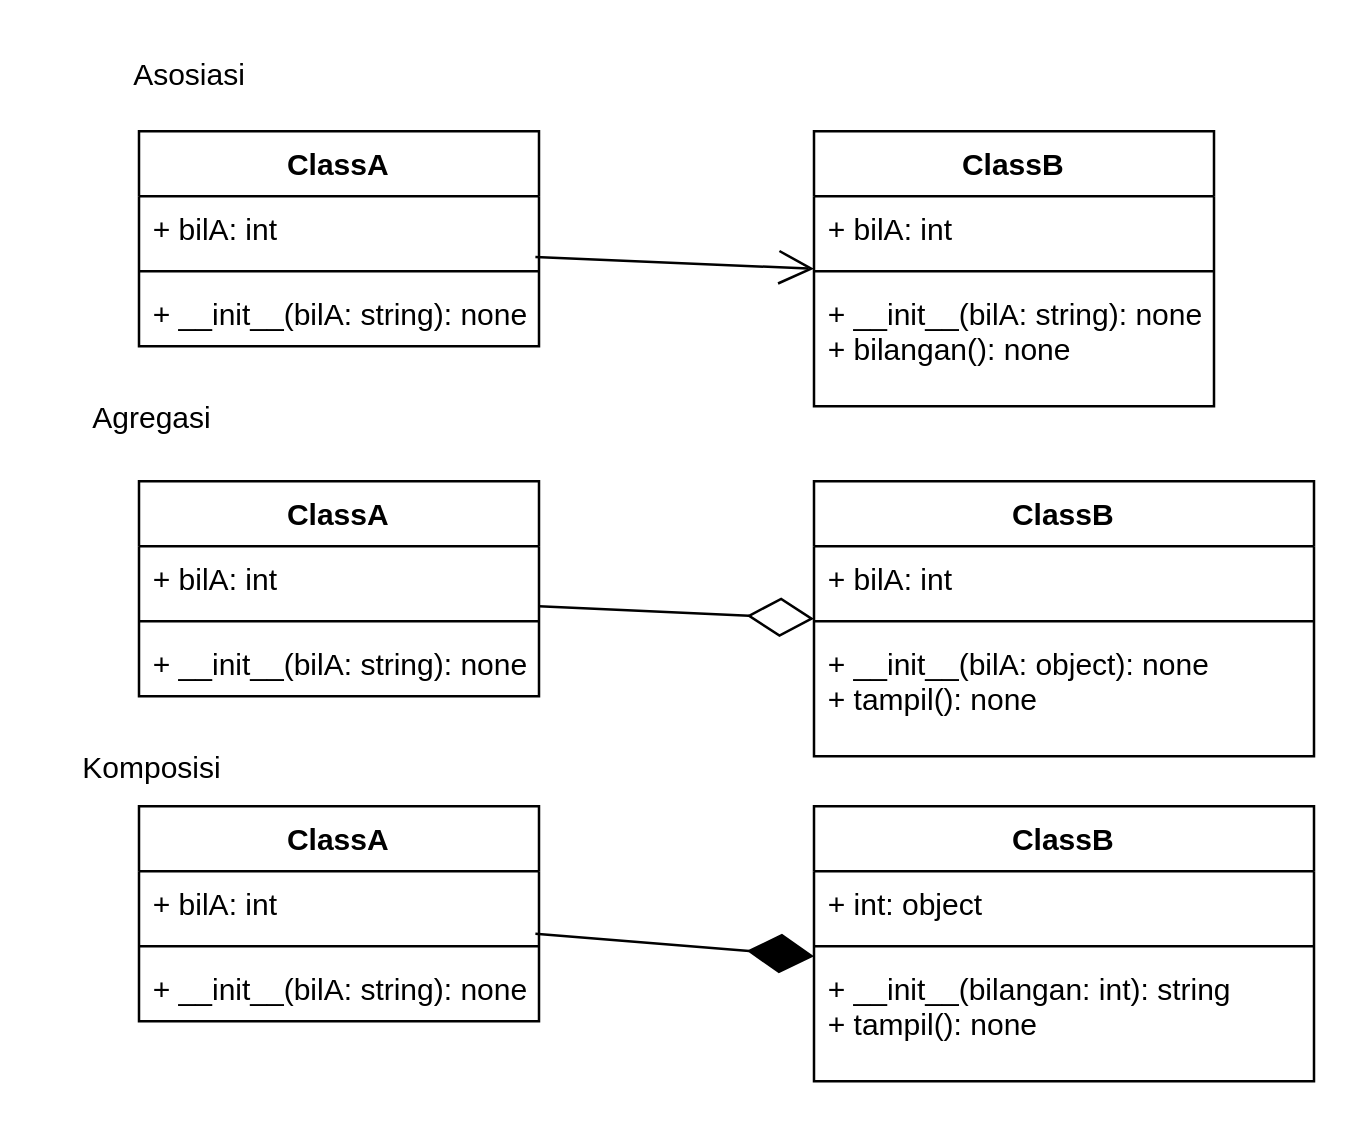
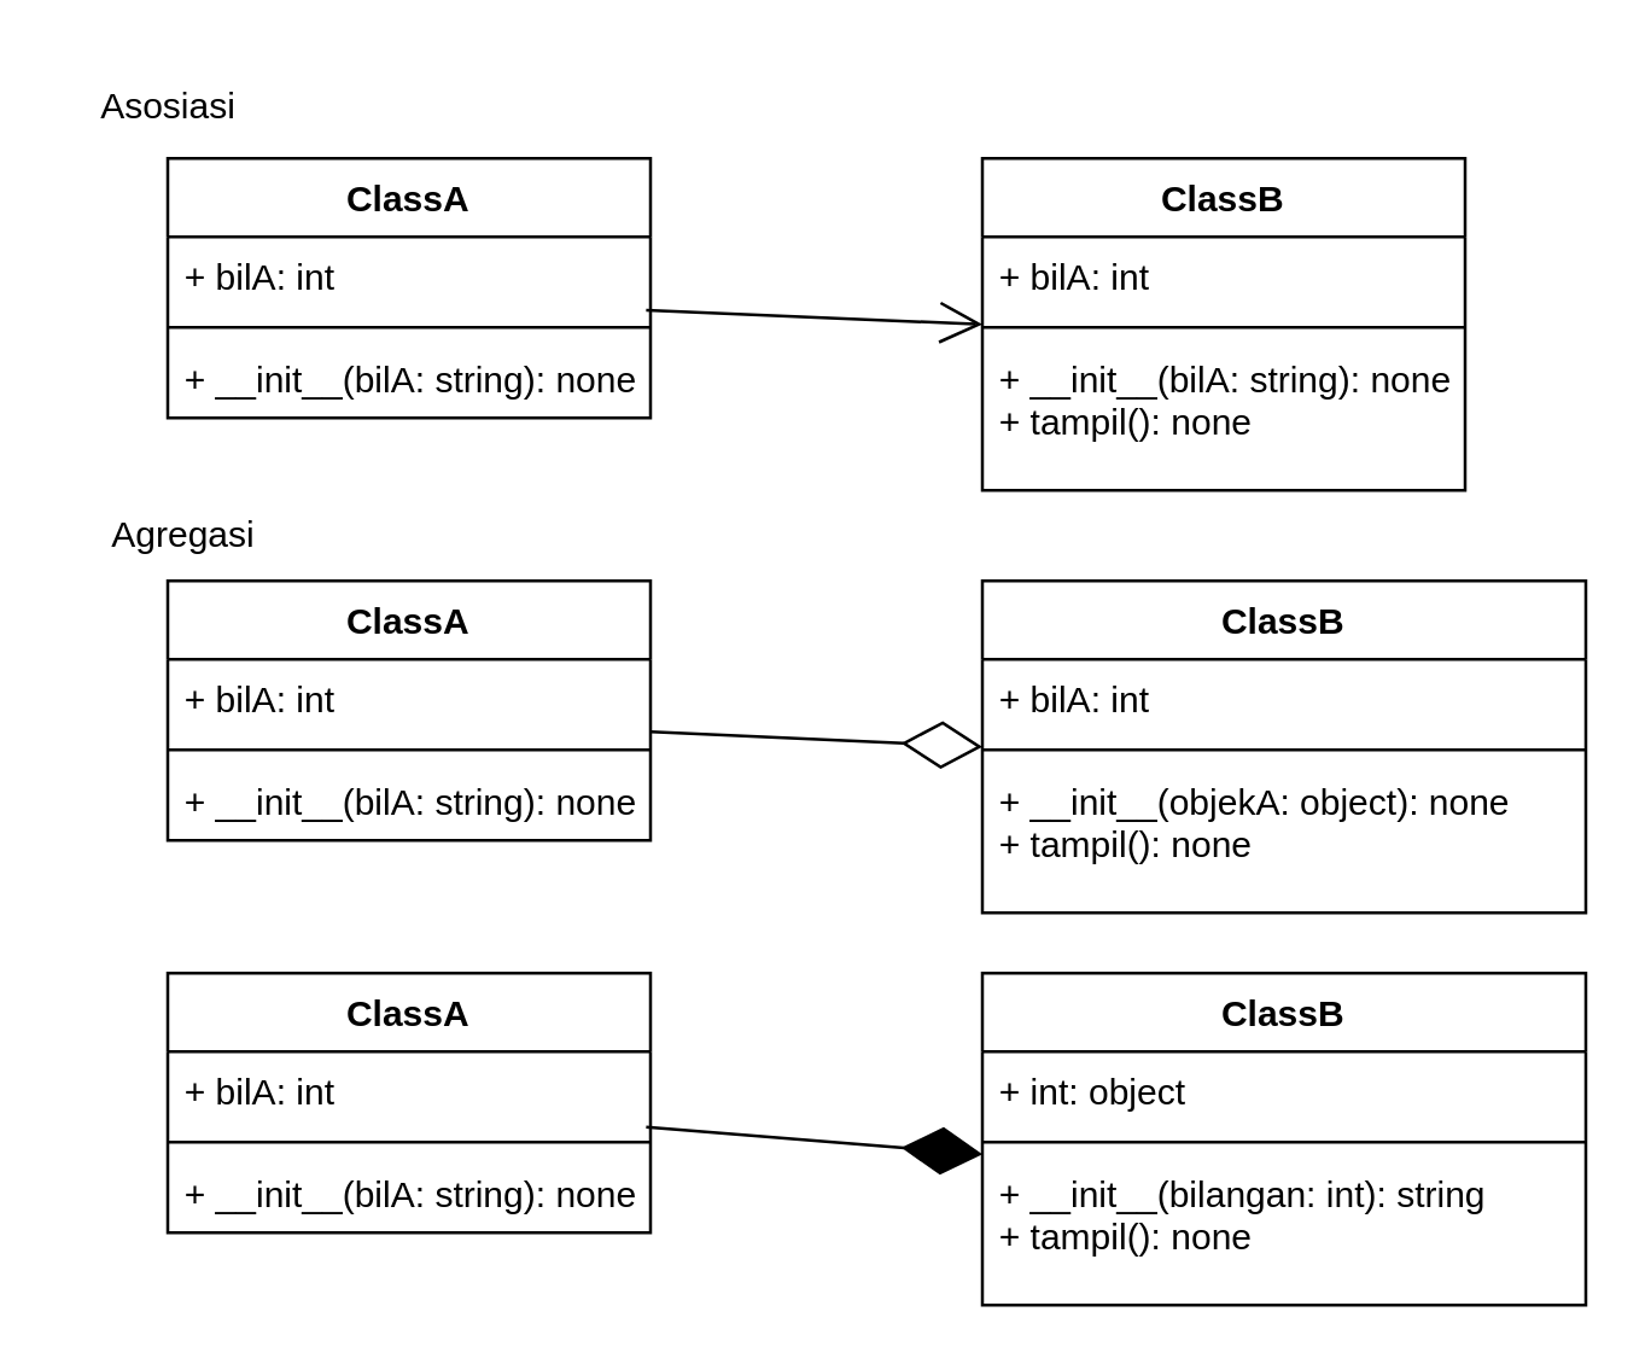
  <mxCell id="0" />
  <mxCell id="1" parent="0" />
  <mxCell id="2" value="ClassA" style="swimlane;fontStyle=1;align=center;verticalAlign=top;childLayout=stackLayout;horizontal=1;startSize=26;horizontalStack=0;resizeParent=1;resizeParentMax=0;resizeLast=0;collapsible=1;marginBottom=0;whiteSpace=wrap;html=1;" vertex="1" parent="1"><mxGeometry x="55" y="52" width="160" height="86" as="geometry" /></mxCell>
  <mxCell id="3" value="+ bilA: int" style="text;strokeColor=none;fillColor=none;align=left;verticalAlign=top;spacingLeft=4;spacingRight=4;overflow=hidden;rotatable=0;points=[[0,0.5],[1,0.5]];portConstraint=eastwest;whiteSpace=wrap;html=1;" vertex="1" parent="2"><mxGeometry y="26" width="160" height="26" as="geometry" /></mxCell>
  <mxCell id="4" value="" style="line;strokeWidth=1;fillColor=none;align=left;verticalAlign=middle;spacingTop=-1;spacingLeft=3;spacingRight=3;rotatable=0;labelPosition=right;points=[];portConstraint=eastwest;strokeColor=inherit;" vertex="1" parent="2"><mxGeometry y="52" width="160" height="8" as="geometry" /></mxCell>
  <mxCell id="5" value="+ __init__(bilA: string): none" style="text;strokeColor=none;fillColor=none;align=left;verticalAlign=top;spacingLeft=4;spacingRight=4;overflow=hidden;rotatable=0;points=[[0,0.5],[1,0.5]];portConstraint=eastwest;whiteSpace=wrap;html=1;" vertex="1" parent="2"><mxGeometry y="60" width="160" height="26" as="geometry" /></mxCell>
  <mxCell id="6" value="ClassB" style="swimlane;fontStyle=1;align=center;verticalAlign=top;childLayout=stackLayout;horizontal=1;startSize=26;horizontalStack=0;resizeParent=1;resizeParentMax=0;resizeLast=0;collapsible=1;marginBottom=0;whiteSpace=wrap;html=1;" vertex="1" parent="1"><mxGeometry x="325" y="52" width="160" height="110" as="geometry" /></mxCell>
  <mxCell id="7" value="+ bilA: int" style="text;strokeColor=none;fillColor=none;align=left;verticalAlign=top;spacingLeft=4;spacingRight=4;overflow=hidden;rotatable=0;points=[[0,0.5],[1,0.5]];portConstraint=eastwest;whiteSpace=wrap;html=1;" vertex="1" parent="6"><mxGeometry y="26" width="160" height="26" as="geometry" /></mxCell>
  <mxCell id="8" value="" style="line;strokeWidth=1;fillColor=none;align=left;verticalAlign=middle;spacingTop=-1;spacingLeft=3;spacingRight=3;rotatable=0;labelPosition=right;points=[];portConstraint=eastwest;strokeColor=inherit;" vertex="1" parent="6"><mxGeometry y="52" width="160" height="8" as="geometry" /></mxCell>
- <mxCell id="9" value="+ __init__(bilA: string): none&lt;div&gt;+ bilangan(): none&lt;/div&gt;" style="text;strokeColor=none;fillColor=none;align=left;verticalAlign=top;spacingLeft=4;spacingRight=4;overflow=hidden;rotatable=0;points=[[0,0.5],[1,0.5]];portConstraint=eastwest;whiteSpace=wrap;html=1;" vertex="1" parent="6"><mxGeometry y="60" width="160" height="50" as="geometry" /></mxCell>
+ <mxCell id="9" value="+ __init__(bilA: string): none&lt;div&gt;+ tampil(): none&lt;/div&gt;" style="text;strokeColor=none;fillColor=none;align=left;verticalAlign=top;spacingLeft=4;spacingRight=4;overflow=hidden;rotatable=0;points=[[0,0.5],[1,0.5]];portConstraint=eastwest;whiteSpace=wrap;html=1;" vertex="1" parent="6"><mxGeometry y="60" width="160" height="50" as="geometry" /></mxCell>
  <mxCell id="10" value="" style="endArrow=open;endFill=1;endSize=12;html=1;rounded=0;exitX=0.991;exitY=0.934;exitDx=0;exitDy=0;exitPerimeter=0;entryX=0;entryY=0.5;entryDx=0;entryDy=0;" edge="1" parent="1" source="3" target="6"><mxGeometry width="160" relative="1" as="geometry"><mxPoint x="315" y="162" as="sourcePoint" /><mxPoint x="475" y="162" as="targetPoint" /></mxGeometry></mxCell>
  <mxCell id="11" value="ClassA" style="swimlane;fontStyle=1;align=center;verticalAlign=top;childLayout=stackLayout;horizontal=1;startSize=26;horizontalStack=0;resizeParent=1;resizeParentMax=0;resizeLast=0;collapsible=1;marginBottom=0;whiteSpace=wrap;html=1;" vertex="1" parent="1"><mxGeometry x="55" y="192" width="160" height="86" as="geometry" /></mxCell>
  <mxCell id="12" value="+ bilA: int" style="text;strokeColor=none;fillColor=none;align=left;verticalAlign=top;spacingLeft=4;spacingRight=4;overflow=hidden;rotatable=0;points=[[0,0.5],[1,0.5]];portConstraint=eastwest;whiteSpace=wrap;html=1;" vertex="1" parent="11"><mxGeometry y="26" width="160" height="26" as="geometry" /></mxCell>
  <mxCell id="13" value="" style="line;strokeWidth=1;fillColor=none;align=left;verticalAlign=middle;spacingTop=-1;spacingLeft=3;spacingRight=3;rotatable=0;labelPosition=right;points=[];portConstraint=eastwest;strokeColor=inherit;" vertex="1" parent="11"><mxGeometry y="52" width="160" height="8" as="geometry" /></mxCell>
  <mxCell id="14" value="+ __init__(bilA: string): none" style="text;strokeColor=none;fillColor=none;align=left;verticalAlign=top;spacingLeft=4;spacingRight=4;overflow=hidden;rotatable=0;points=[[0,0.5],[1,0.5]];portConstraint=eastwest;whiteSpace=wrap;html=1;" vertex="1" parent="11"><mxGeometry y="60" width="160" height="26" as="geometry" /></mxCell>
  <mxCell id="15" value="ClassB" style="swimlane;fontStyle=1;align=center;verticalAlign=top;childLayout=stackLayout;horizontal=1;startSize=26;horizontalStack=0;resizeParent=1;resizeParentMax=0;resizeLast=0;collapsible=1;marginBottom=0;whiteSpace=wrap;html=1;" vertex="1" parent="1"><mxGeometry x="325" y="192" width="200" height="110" as="geometry" /></mxCell>
  <mxCell id="16" value="+ bilA: int" style="text;strokeColor=none;fillColor=none;align=left;verticalAlign=top;spacingLeft=4;spacingRight=4;overflow=hidden;rotatable=0;points=[[0,0.5],[1,0.5]];portConstraint=eastwest;whiteSpace=wrap;html=1;" vertex="1" parent="15"><mxGeometry y="26" width="200" height="26" as="geometry" /></mxCell>
  <mxCell id="17" value="" style="line;strokeWidth=1;fillColor=none;align=left;verticalAlign=middle;spacingTop=-1;spacingLeft=3;spacingRight=3;rotatable=0;labelPosition=right;points=[];portConstraint=eastwest;strokeColor=inherit;" vertex="1" parent="15"><mxGeometry y="52" width="200" height="8" as="geometry" /></mxCell>
- <mxCell id="18" value="+ __init__(bilA: object): none&lt;div&gt;+ tampil(): none&lt;/div&gt;" style="text;strokeColor=none;fillColor=none;align=left;verticalAlign=top;spacingLeft=4;spacingRight=4;overflow=hidden;rotatable=0;points=[[0,0.5],[1,0.5]];portConstraint=eastwest;whiteSpace=wrap;html=1;" vertex="1" parent="15"><mxGeometry y="60" width="200" height="50" as="geometry" /></mxCell>
- <mxCell id="19" value="Asosiasi" style="text;html=1;align=center;verticalAlign=middle;resizable=0;points=[];autosize=1;strokeColor=none;fillColor=none;" vertex="1" parent="1"><mxGeometry x="40" y="15" width="70" height="30" as="geometry" /></mxCell>
- <mxCell id="20" value="Agregasi" style="text;html=1;align=center;verticalAlign=middle;resizable=0;points=[];autosize=1;strokeColor=none;fillColor=none;" vertex="1" parent="1"><mxGeometry x="25" y="152" width="70" height="30" as="geometry" /></mxCell>
+ <mxCell id="18" value="+ __init__(objekA: object): none&lt;div&gt;+ tampil(): none&lt;/div&gt;" style="text;strokeColor=none;fillColor=none;align=left;verticalAlign=top;spacingLeft=4;spacingRight=4;overflow=hidden;rotatable=0;points=[[0,0.5],[1,0.5]];portConstraint=eastwest;whiteSpace=wrap;html=1;" vertex="1" parent="15"><mxGeometry y="60" width="200" height="50" as="geometry" /></mxCell>
+ <mxCell id="19" value="Asosiasi" style="text;html=1;align=center;verticalAlign=middle;resizable=0;points=[];autosize=1;strokeColor=none;fillColor=none;" vertex="1" parent="1"><mxGeometry x="20" y="20" width="70" height="30" as="geometry" /></mxCell>
+ <mxCell id="20" value="Agregasi" style="text;html=1;align=center;verticalAlign=middle;resizable=0;points=[];autosize=1;strokeColor=none;fillColor=none;" vertex="1" parent="1"><mxGeometry x="25" y="162" width="70" height="30" as="geometry" /></mxCell>
  <mxCell id="21" value="" style="endArrow=diamondThin;endFill=0;endSize=24;html=1;rounded=0;entryX=0;entryY=0.5;entryDx=0;entryDy=0;" edge="1" parent="1" target="15"><mxGeometry width="160" relative="1" as="geometry"><mxPoint x="215" y="242" as="sourcePoint" /><mxPoint x="375" y="242" as="targetPoint" /></mxGeometry></mxCell>
  <mxCell id="22" value="ClassA" style="swimlane;fontStyle=1;align=center;verticalAlign=top;childLayout=stackLayout;horizontal=1;startSize=26;horizontalStack=0;resizeParent=1;resizeParentMax=0;resizeLast=0;collapsible=1;marginBottom=0;whiteSpace=wrap;html=1;" vertex="1" parent="1"><mxGeometry x="55" y="322" width="160" height="86" as="geometry" /></mxCell>
  <mxCell id="23" value="+ bilA: int" style="text;strokeColor=none;fillColor=none;align=left;verticalAlign=top;spacingLeft=4;spacingRight=4;overflow=hidden;rotatable=0;points=[[0,0.5],[1,0.5]];portConstraint=eastwest;whiteSpace=wrap;html=1;" vertex="1" parent="22"><mxGeometry y="26" width="160" height="26" as="geometry" /></mxCell>
  <mxCell id="24" value="" style="line;strokeWidth=1;fillColor=none;align=left;verticalAlign=middle;spacingTop=-1;spacingLeft=3;spacingRight=3;rotatable=0;labelPosition=right;points=[];portConstraint=eastwest;strokeColor=inherit;" vertex="1" parent="22"><mxGeometry y="52" width="160" height="8" as="geometry" /></mxCell>
  <mxCell id="25" value="+ __init__(bilA: string): none" style="text;strokeColor=none;fillColor=none;align=left;verticalAlign=top;spacingLeft=4;spacingRight=4;overflow=hidden;rotatable=0;points=[[0,0.5],[1,0.5]];portConstraint=eastwest;whiteSpace=wrap;html=1;" vertex="1" parent="22"><mxGeometry y="60" width="160" height="26" as="geometry" /></mxCell>
  <mxCell id="26" value="ClassB" style="swimlane;fontStyle=1;align=center;verticalAlign=top;childLayout=stackLayout;horizontal=1;startSize=26;horizontalStack=0;resizeParent=1;resizeParentMax=0;resizeLast=0;collapsible=1;marginBottom=0;whiteSpace=wrap;html=1;" vertex="1" parent="1"><mxGeometry x="325" y="322" width="200" height="110" as="geometry" /></mxCell>
  <mxCell id="27" value="+ int: object" style="text;strokeColor=none;fillColor=none;align=left;verticalAlign=top;spacingLeft=4;spacingRight=4;overflow=hidden;rotatable=0;points=[[0,0.5],[1,0.5]];portConstraint=eastwest;whiteSpace=wrap;html=1;" vertex="1" parent="26"><mxGeometry y="26" width="200" height="26" as="geometry" /></mxCell>
  <mxCell id="28" value="" style="line;strokeWidth=1;fillColor=none;align=left;verticalAlign=middle;spacingTop=-1;spacingLeft=3;spacingRight=3;rotatable=0;labelPosition=right;points=[];portConstraint=eastwest;strokeColor=inherit;" vertex="1" parent="26"><mxGeometry y="52" width="200" height="8" as="geometry" /></mxCell>
  <mxCell id="29" value="+ __init__(bilangan: int): string&lt;div&gt;+ tampil(): none&lt;/div&gt;" style="text;strokeColor=none;fillColor=none;align=left;verticalAlign=top;spacingLeft=4;spacingRight=4;overflow=hidden;rotatable=0;points=[[0,0.5],[1,0.5]];portConstraint=eastwest;whiteSpace=wrap;html=1;" vertex="1" parent="26"><mxGeometry y="60" width="200" height="50" as="geometry" /></mxCell>
- <mxCell id="30" value="Komposisi" style="text;html=1;align=center;verticalAlign=middle;resizable=0;points=[];autosize=1;strokeColor=none;fillColor=none;" vertex="1" parent="1"><mxGeometry x="20" y="292" width="80" height="30" as="geometry" /></mxCell>
  <mxCell id="31" value="" style="endArrow=diamondThin;endFill=1;endSize=24;html=1;rounded=0;entryX=0;entryY=0;entryDx=0;entryDy=0;entryPerimeter=0;exitX=0.991;exitY=0.962;exitDx=0;exitDy=0;exitPerimeter=0;" edge="1" parent="1" source="23" target="29"><mxGeometry width="160" relative="1" as="geometry"><mxPoint x="285" y="302" as="sourcePoint" /><mxPoint x="445" y="302" as="targetPoint" /></mxGeometry></mxCell>
